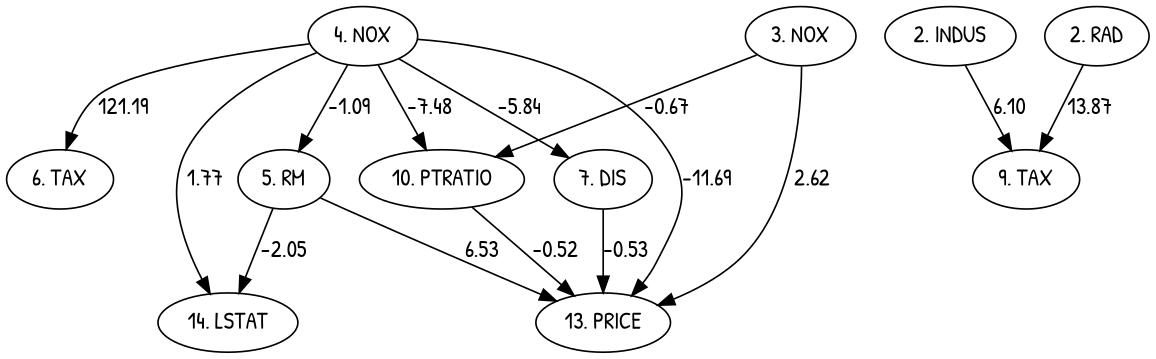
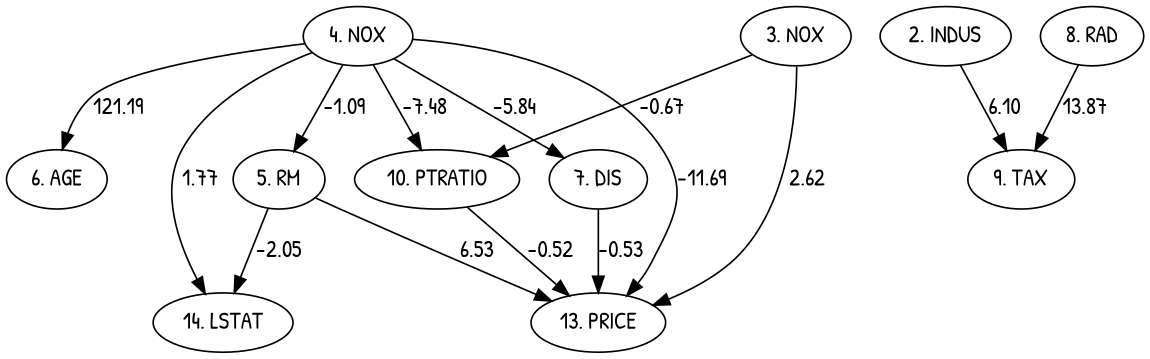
  digraph {
    fontname="Patrick Hand"
    node [fontname="Patrick Hand"]
    edge [fontname="Patrick Hand"]
    "4. NOX"
    "5. RM"
-   "6. AGE" [label="6. TAX"]
+   "6. AGE"
    "7. DIS"
    "10. PTRATIO"
    n6 [label="14. LSTAT"]
    "13. PRICE"
    "2. INDUS"
    "9. TAX"
-   "8. RAD" [label="2. RAD"]
+   "8. RAD"
    n11 [label="3. NOX"]
    "4. NOX" -> "5. RM" [label=-1.09]
    "4. NOX" -> "6. AGE" [label=121.19]
    "4. NOX" -> "7. DIS" [label=-5.84]
    "4. NOX" -> "10. PTRATIO" [label=-7.48]
    "4. NOX" -> n6 [label=1.77]
    "4. NOX" -> "13. PRICE" [label=-11.69]
    "5. RM" -> n6 [label=-2.05]
    "5. RM" -> "13. PRICE" [label=6.53]
    "7. DIS" -> "13. PRICE" [label=-0.53]
    "10. PTRATIO" -> "13. PRICE" [label=-0.52]
    "2. INDUS" -> "9. TAX" [label=6.10]
    "8. RAD" -> "9. TAX" [label=13.87]
    n11 -> "10. PTRATIO" [label=-0.67]
    n11 -> "13. PRICE" [label=2.62]
  }
